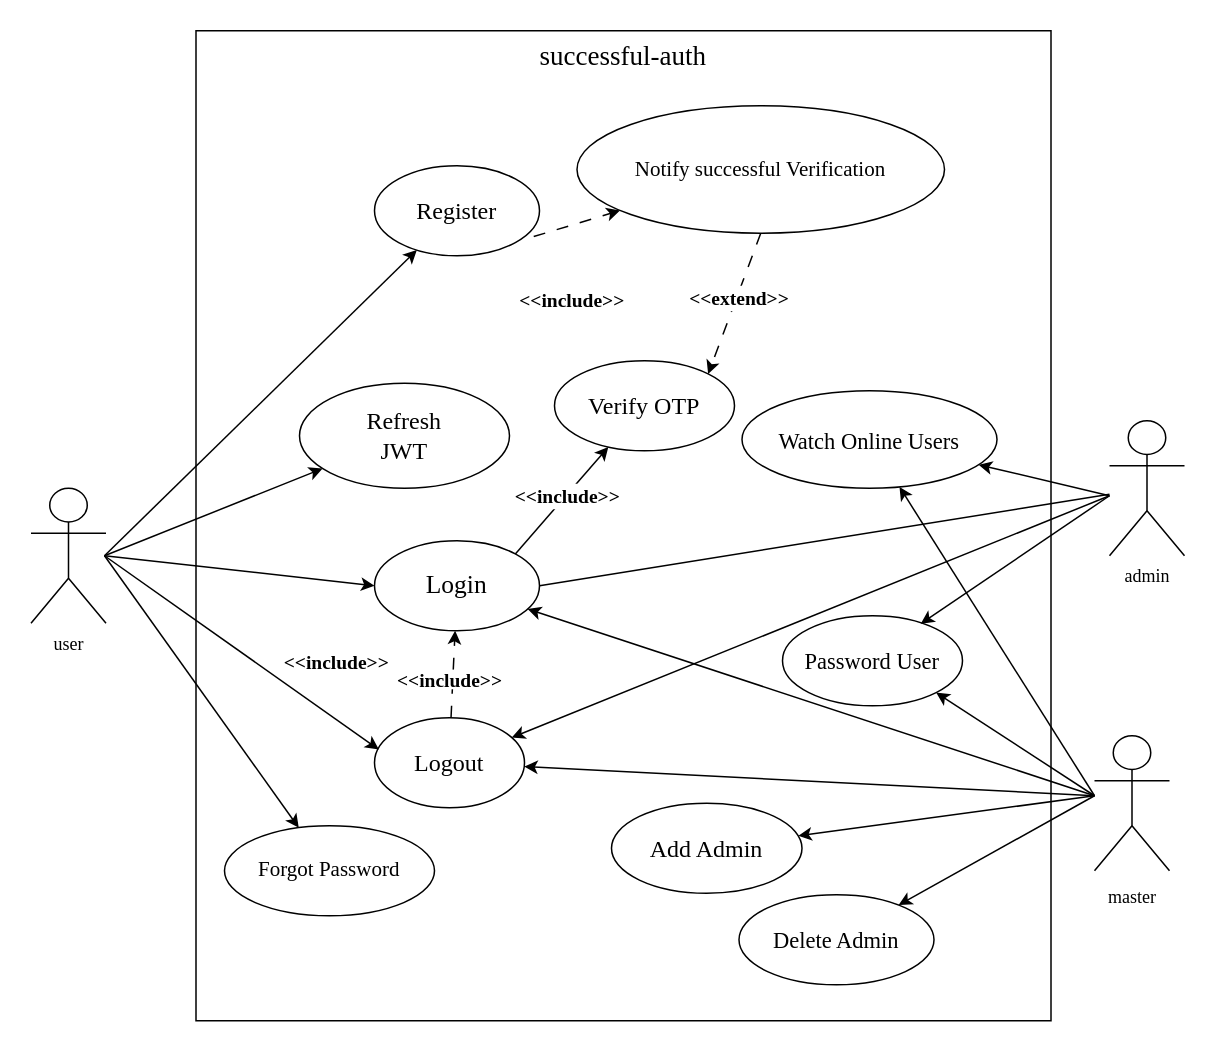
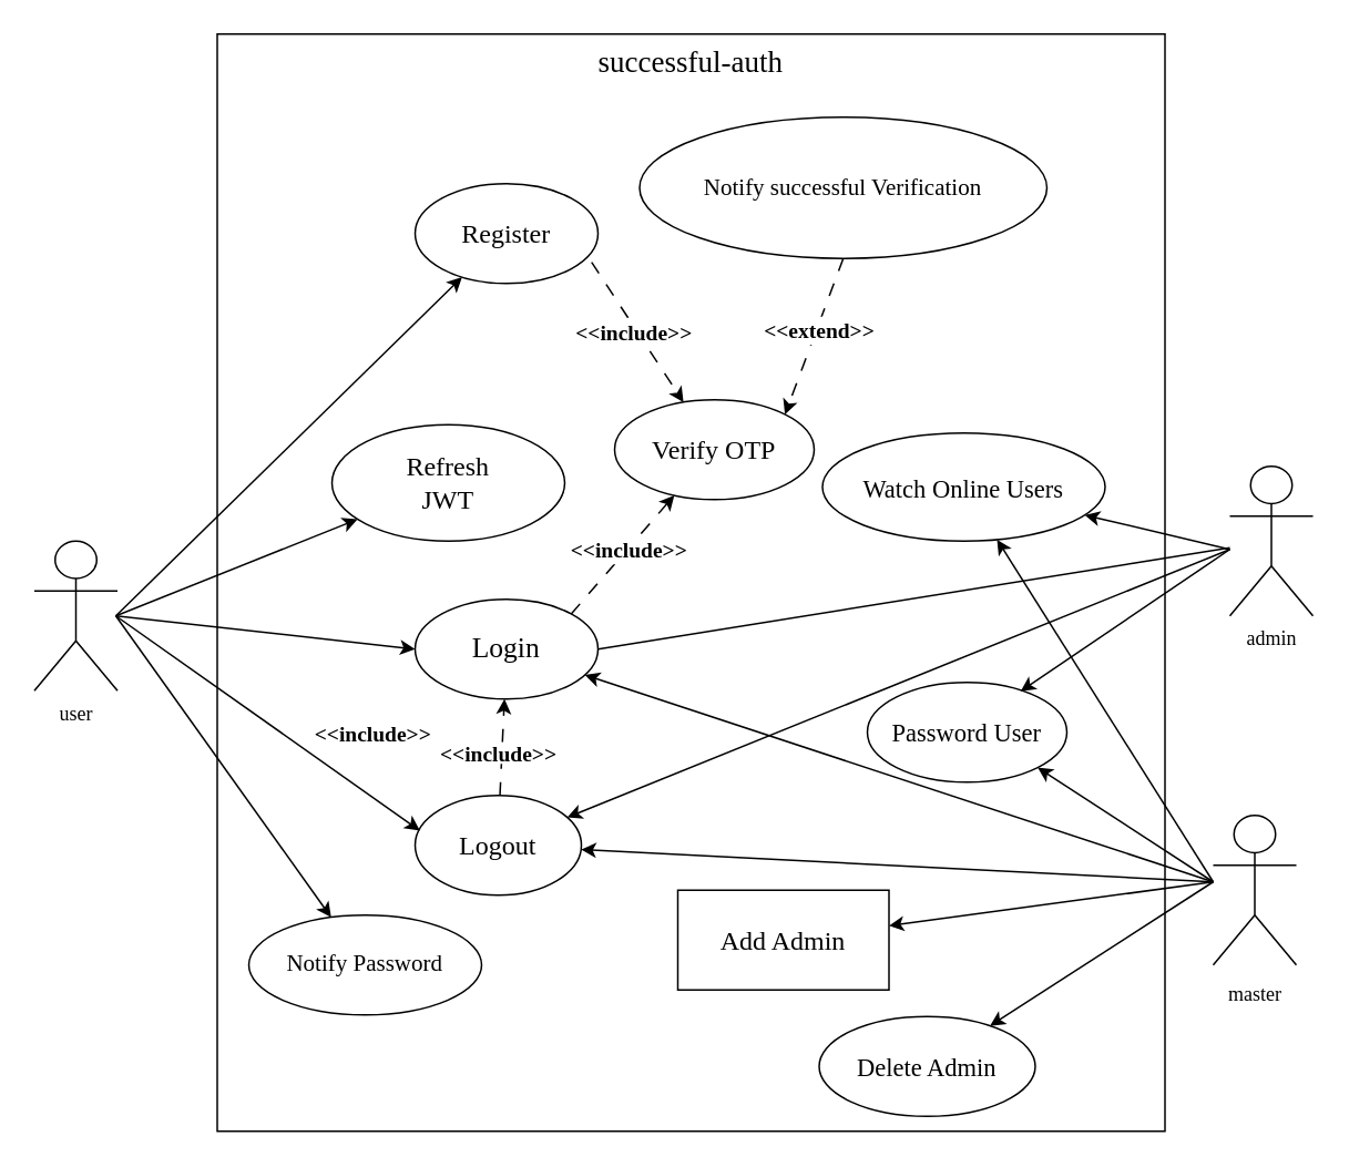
  <mxCell id="0" />
  <mxCell id="1" parent="0" />
  <mxCell id="2" value="&lt;div style=&quot;&quot;&gt;&lt;span style=&quot;background-color: initial;&quot;&gt;&lt;font style=&quot;font-size: 18px;&quot;&gt;successful-auth&lt;/font&gt;&lt;/span&gt;&lt;/div&gt;" style="whiteSpace=wrap;html=1;verticalAlign=top;align=center;labelBorderColor=none;fontFamily=Times New Roman;fontSize=18;fontStyle=0" parent="1" vertex="1"><mxGeometry x="130" y="20" width="570" height="660" as="geometry" /></mxCell>
  <mxCell id="3" value="user" style="shape=umlActor;verticalLabelPosition=bottom;verticalAlign=top;html=1;outlineConnect=0;fontFamily=Comic Sans MS;" parent="1" vertex="1"><mxGeometry x="20" y="325" width="50" height="90" as="geometry" /></mxCell>
  <mxCell id="4" value="admin" style="shape=umlActor;verticalLabelPosition=bottom;verticalAlign=top;html=1;outlineConnect=0;fontFamily=Comic Sans MS;" parent="1" vertex="1"><mxGeometry x="739" y="280" width="50" height="90" as="geometry" /></mxCell>
  <mxCell id="5" value="&lt;font style=&quot;font-size: 16px;&quot;&gt;Register&lt;/font&gt;" style="ellipse;whiteSpace=wrap;html=1;fontFamily=Comic Sans MS;fontSize=16;" parent="1" vertex="1"><mxGeometry x="249" y="110" width="110" height="60" as="geometry" /></mxCell>
  <mxCell id="6" value="" style="endArrow=classic;html=1;labelBorderColor=none;fontFamily=Comic Sans MS;fontSize=18;" parent="1" target="5" edge="1"><mxGeometry width="50" height="50" relative="1" as="geometry"><mxPoint x="69" y="370" as="sourcePoint" /><mxPoint x="459" y="300" as="targetPoint" /></mxGeometry></mxCell>
  <mxCell id="7" value="" style="endArrow=classic;html=1;labelBorderColor=none;fontFamily=Comic Sans MS;fontSize=18;entryX=0;entryY=0.5;entryDx=0;entryDy=0;" parent="1" target="8" edge="1"><mxGeometry width="50" height="50" relative="1" as="geometry"><mxPoint x="69" y="370" as="sourcePoint" /><mxPoint x="69" y="520" as="targetPoint" /></mxGeometry></mxCell>
  <mxCell id="8" value="Login" style="ellipse;whiteSpace=wrap;html=1;labelBorderColor=none;fontFamily=Comic Sans MS;fontSize=17;" parent="1" vertex="1"><mxGeometry x="249" y="360" width="110" height="60" as="geometry" /></mxCell>
  <mxCell id="9" value="" style="endArrow=none;html=1;labelBorderColor=none;fontFamily=Comic Sans MS;fontSize=18;targetPerimeterSpacing=0;entryX=1;entryY=0.5;entryDx=0;entryDy=0;" parent="1" source="4" target="8" edge="1"><mxGeometry width="50" height="50" relative="1" as="geometry"><mxPoint x="739" y="370" as="sourcePoint" /><mxPoint x="459" y="300" as="targetPoint" /></mxGeometry></mxCell>
  <mxCell id="10" value="Logout" style="ellipse;whiteSpace=wrap;html=1;labelBorderColor=none;fontFamily=Comic Sans MS;fontSize=16;" parent="1" vertex="1"><mxGeometry x="249" y="478" width="100" height="60" as="geometry" /></mxCell>
  <mxCell id="11" value="" style="endArrow=classic;html=1;labelBorderColor=none;fontFamily=Comic Sans MS;fontSize=18;targetPerimeterSpacing=0;entryX=0.029;entryY=0.353;entryDx=0;entryDy=0;entryPerimeter=0;" parent="1" target="10" edge="1"><mxGeometry width="50" height="50" relative="1" as="geometry"><mxPoint x="69" y="370" as="sourcePoint" /><mxPoint x="459" y="310" as="targetPoint" /></mxGeometry></mxCell>
  <mxCell id="12" value="" style="endArrow=classic;html=1;" parent="1" target="10" edge="1"><mxGeometry width="50" height="50" relative="1" as="geometry"><mxPoint x="739" y="330" as="sourcePoint" /><mxPoint x="409" y="240" as="targetPoint" /></mxGeometry></mxCell>
  <mxCell id="13" value="&lt;font face=&quot;Comic Sans MS&quot; style=&quot;font-size: 16px;&quot;&gt;Verify OTP&lt;br style=&quot;font-size: 16px;&quot;&gt;&lt;/font&gt;" style="ellipse;whiteSpace=wrap;html=1;fontSize=16;" parent="1" vertex="1"><mxGeometry x="369" y="240" width="120" height="60" as="geometry" /></mxCell>
- <mxCell id="14" value="" style="endArrow=classic;html=1;dashed=1;dashPattern=8 8;fontFamily=Comic Sans MS;fontSize=18;exitX=0.965;exitY=0.787;exitDx=0;exitDy=0;exitPerimeter=0;" parent="1" source="5" target="18" edge="1"><mxGeometry relative="1" as="geometry"><mxPoint x="289" y="260" as="sourcePoint" /><mxPoint x="389" y="260" as="targetPoint" /></mxGeometry></mxCell>
- <mxCell id="15" value="" style="endArrow=classic;html=1;dashed=0;dashPattern=8 8;fontFamily=Comic Sans MS;fontSize=18;exitX=1;exitY=0;exitDx=0;exitDy=0;" parent="1" source="8" target="13" edge="1"><mxGeometry relative="1" as="geometry"><mxPoint x="289" y="260" as="sourcePoint" /><mxPoint x="389" y="260" as="targetPoint" /></mxGeometry></mxCell>
+ <mxCell id="14" value="" style="endArrow=classic;html=1;dashed=1;dashPattern=8 8;fontFamily=Comic Sans MS;fontSize=18;exitX=0.965;exitY=0.787;exitDx=0;exitDy=0;exitPerimeter=0;" parent="1" source="5" target="13" edge="1"><mxGeometry relative="1" as="geometry"><mxPoint x="289" y="260" as="sourcePoint" /><mxPoint x="389" y="260" as="targetPoint" /></mxGeometry></mxCell>
+ <mxCell id="15" value="" style="endArrow=classic;html=1;dashed=1;dashPattern=8 8;fontFamily=Comic Sans MS;fontSize=18;exitX=1;exitY=0;exitDx=0;exitDy=0;" parent="1" source="8" target="13" edge="1"><mxGeometry relative="1" as="geometry"><mxPoint x="289" y="260" as="sourcePoint" /><mxPoint x="389" y="260" as="targetPoint" /></mxGeometry></mxCell>
  <mxCell id="16" value="&lt;&lt;include&gt;&gt;" style="text;align=center;fontStyle=1;verticalAlign=middle;spacingLeft=3;spacingRight=3;strokeColor=none;rotatable=0;points=[[0,0.5],[1,0.5]];portConstraint=eastwest;labelBackgroundColor=default;labelBorderColor=none;fontFamily=Comic Sans MS;fontSize=13;fontColor=default;" parent="1" vertex="1"><mxGeometry x="376" y="194" width="10" height="10" as="geometry" /></mxCell>
  <mxCell id="17" value="&lt;&lt;include&gt;&gt;" style="text;align=center;fontStyle=1;verticalAlign=middle;spacingLeft=3;spacingRight=3;strokeColor=none;rotatable=0;points=[[0,0.5],[1,0.5]];portConstraint=eastwest;labelBackgroundColor=default;labelBorderColor=none;fontFamily=Comic Sans MS;fontSize=13;fontColor=default;" parent="1" vertex="1"><mxGeometry x="373" y="329" width="10" as="geometry" /></mxCell>
  <mxCell id="18" value="&lt;font style=&quot;font-size: 14px;&quot;&gt;Notify successful Verification&lt;br style=&quot;font-size: 14px;&quot;&gt;&lt;/font&gt;" style="ellipse;whiteSpace=wrap;html=1;labelBackgroundColor=default;labelBorderColor=none;fontFamily=Comic Sans MS;fontSize=14;fontColor=default;" parent="1" vertex="1"><mxGeometry x="384" y="70" width="245" height="85" as="geometry" /></mxCell>
  <mxCell id="19" value="" style="endArrow=classic;html=1;dashed=1;dashPattern=8 8;fontFamily=Comic Sans MS;fontSize=18;fontColor=default;entryX=1;entryY=0;entryDx=0;entryDy=0;exitX=0.5;exitY=1;exitDx=0;exitDy=0;" parent="1" source="18" target="13" edge="1"><mxGeometry width="50" height="50" relative="1" as="geometry"><mxPoint x="429" y="340" as="sourcePoint" /><mxPoint x="479" y="290" as="targetPoint" /></mxGeometry></mxCell>
  <mxCell id="20" value="&lt;&lt;extend&gt;&gt;" style="text;align=center;fontStyle=1;verticalAlign=middle;spacingLeft=3;spacingRight=3;strokeColor=none;rotatable=0;points=[[0,0.5],[1,0.5]];portConstraint=eastwest;labelBackgroundColor=default;labelBorderColor=none;fontFamily=Comic Sans MS;fontSize=13;fontColor=default;" parent="1" vertex="1"><mxGeometry x="492" y="197" as="geometry" /></mxCell>
  <mxCell id="21" value="Refresh&lt;br&gt;JWT" style="ellipse;whiteSpace=wrap;html=1;labelBackgroundColor=default;labelBorderColor=none;fontFamily=Comic Sans MS;fontSize=16;fontColor=default;" parent="1" vertex="1"><mxGeometry x="199" y="255" width="140" height="70" as="geometry" /></mxCell>
  <mxCell id="22" value="" style="endArrow=classic;html=1;fontFamily=Comic Sans MS;fontSize=16;fontColor=default;" parent="1" target="21" edge="1"><mxGeometry width="50" height="50" relative="1" as="geometry"><mxPoint x="69" y="370" as="sourcePoint" /><mxPoint x="479" y="300" as="targetPoint" /></mxGeometry></mxCell>
- <mxCell id="23" value="Add Admin" style="ellipse;whiteSpace=wrap;html=1;labelBackgroundColor=default;labelBorderColor=none;fontFamily=Comic Sans MS;fontSize=16;fontColor=default;" parent="1" vertex="1"><mxGeometry x="407" y="535" width="127" height="60" as="geometry" /></mxCell>
+ <mxCell id="23" value="Add Admin" style="whiteSpace=wrap;html=1;labelBackgroundColor=default;labelBorderColor=none;fontFamily=Comic Sans MS;fontSize=16;fontColor=default;rounded=0;" parent="1" vertex="1"><mxGeometry x="407" y="535" width="127" height="60" as="geometry" /></mxCell>
  <mxCell id="24" value="&lt;font style=&quot;font-size: 12px;&quot;&gt;master&lt;/font&gt;" style="shape=umlActor;verticalLabelPosition=bottom;verticalAlign=top;html=1;labelBackgroundColor=default;labelBorderColor=none;fontFamily=Comic Sans MS;fontSize=16;fontColor=default;" parent="1" vertex="1"><mxGeometry x="729" y="490" width="50" height="90" as="geometry" /></mxCell>
  <mxCell id="25" value="" style="endArrow=classic;html=1;fontFamily=Comic Sans MS;fontSize=12;fontColor=default;" parent="1" target="8" edge="1"><mxGeometry width="50" height="50" relative="1" as="geometry"><mxPoint x="729" y="530" as="sourcePoint" /><mxPoint x="459" y="300" as="targetPoint" /></mxGeometry></mxCell>
  <mxCell id="26" value="" style="endArrow=classic;html=1;fontFamily=Comic Sans MS;fontSize=12;fontColor=default;" parent="1" target="10" edge="1"><mxGeometry width="50" height="50" relative="1" as="geometry"><mxPoint x="729" y="530" as="sourcePoint" /><mxPoint x="459" y="300" as="targetPoint" /></mxGeometry></mxCell>
  <mxCell id="27" value="" style="endArrow=classic;html=1;fontFamily=Comic Sans MS;fontSize=12;fontColor=default;" parent="1" target="23" edge="1"><mxGeometry width="50" height="50" relative="1" as="geometry"><mxPoint x="729" y="530" as="sourcePoint" /><mxPoint x="459" y="300" as="targetPoint" /></mxGeometry></mxCell>
- <mxCell id="28" value="&lt;font style=&quot;font-size: 15px;&quot;&gt;Delete Admin&lt;/font&gt;" style="ellipse;whiteSpace=wrap;html=1;labelBackgroundColor=default;labelBorderColor=none;fontFamily=Comic Sans MS;fontSize=12;fontColor=default;" parent="1" vertex="1"><mxGeometry x="492" y="596" width="130" height="60" as="geometry" /></mxCell>
+ <mxCell id="28" value="&lt;font style=&quot;font-size: 15px;&quot;&gt;Delete Admin&lt;/font&gt;" style="ellipse;whiteSpace=wrap;html=1;labelBackgroundColor=default;labelBorderColor=none;fontFamily=Comic Sans MS;fontSize=12;fontColor=default;" parent="1" vertex="1"><mxGeometry x="492" y="611" width="130" height="60" as="geometry" /></mxCell>
  <mxCell id="29" value="" style="endArrow=classic;html=1;fontFamily=Comic Sans MS;fontSize=15;fontColor=default;" parent="1" target="28" edge="1"><mxGeometry width="50" height="50" relative="1" as="geometry"><mxPoint x="729" y="530" as="sourcePoint" /><mxPoint x="459" y="300" as="targetPoint" /></mxGeometry></mxCell>
  <mxCell id="30" value="Password User" style="ellipse;whiteSpace=wrap;html=1;labelBackgroundColor=default;labelBorderColor=none;fontFamily=Comic Sans MS;fontSize=15;fontColor=default;" parent="1" vertex="1"><mxGeometry x="521" y="410" width="120" height="60" as="geometry" /></mxCell>
  <mxCell id="31" value="" style="endArrow=classic;html=1;fontFamily=Comic Sans MS;fontSize=15;fontColor=default;entryX=1;entryY=1;entryDx=0;entryDy=0;" parent="1" target="30" edge="1"><mxGeometry width="50" height="50" relative="1" as="geometry"><mxPoint x="729" y="530" as="sourcePoint" /><mxPoint x="459" y="300" as="targetPoint" /></mxGeometry></mxCell>
  <mxCell id="32" value="" style="endArrow=classic;html=1;fontFamily=Comic Sans MS;fontSize=15;fontColor=default;entryX=0.768;entryY=0.09;entryDx=0;entryDy=0;entryPerimeter=0;" parent="1" target="30" edge="1"><mxGeometry width="50" height="50" relative="1" as="geometry"><mxPoint x="739" y="330" as="sourcePoint" /><mxPoint x="459" y="300" as="targetPoint" /></mxGeometry></mxCell>
  <mxCell id="33" value="Watch Online Users" style="ellipse;whiteSpace=wrap;html=1;labelBackgroundColor=default;labelBorderColor=none;fontFamily=Comic Sans MS;fontSize=15;fontColor=default;" parent="1" vertex="1"><mxGeometry x="494" y="260" width="170" height="65" as="geometry" /></mxCell>
  <mxCell id="34" value="" style="endArrow=classic;html=1;fontFamily=Comic Sans MS;fontSize=15;fontColor=default;" parent="1" target="33" edge="1"><mxGeometry width="50" height="50" relative="1" as="geometry"><mxPoint x="739" y="330" as="sourcePoint" /><mxPoint x="459" y="280" as="targetPoint" /></mxGeometry></mxCell>
  <mxCell id="35" value="" style="endArrow=classic;html=1;fontFamily=Comic Sans MS;fontSize=15;fontColor=default;" parent="1" target="33" edge="1"><mxGeometry width="50" height="50" relative="1" as="geometry"><mxPoint x="729" y="530" as="sourcePoint" /><mxPoint x="459" y="280" as="targetPoint" /></mxGeometry></mxCell>
- <mxCell id="36" value="&lt;font style=&quot;font-size: 14px;&quot; face=&quot;Comic Sans MS&quot;&gt;Forgot Password&lt;/font&gt;" style="ellipse;whiteSpace=wrap;html=1;" parent="1" vertex="1"><mxGeometry x="149" y="550" width="140" height="60" as="geometry" /></mxCell>
+ <mxCell id="36" value="&lt;font style=&quot;font-size: 14px;&quot; face=&quot;Comic Sans MS&quot;&gt;Notify Password&lt;/font&gt;" style="ellipse;whiteSpace=wrap;html=1;" parent="1" vertex="1"><mxGeometry x="149" y="550" width="140" height="60" as="geometry" /></mxCell>
  <mxCell id="37" value="" style="endArrow=classic;html=1;fontFamily=Comic Sans MS;fontSize=14;" parent="1" target="36" edge="1"><mxGeometry width="50" height="50" relative="1" as="geometry"><mxPoint x="69" y="370" as="sourcePoint" /><mxPoint x="479" y="340" as="targetPoint" /></mxGeometry></mxCell>
  <mxCell id="38" value="" style="endArrow=classic;html=1;fontFamily=Comic Sans MS;fontSize=14;dashed=1;dashPattern=8 8;" parent="1" source="10" target="8" edge="1"><mxGeometry width="50" height="50" relative="1" as="geometry"><mxPoint x="429" y="390" as="sourcePoint" /><mxPoint x="479" y="340" as="targetPoint" /></mxGeometry></mxCell>
  <mxCell id="39" value="&amp;lt;&amp;lt;include&amp;gt;&amp;gt;" style="text;html=1;strokeColor=none;fillColor=default;align=center;verticalAlign=middle;whiteSpace=wrap;rounded=0;fontFamily=Comic Sans MS;fontSize=13;fontStyle=1" parent="1" vertex="1"><mxGeometry x="264" y="446" width="71" height="13" as="geometry" /></mxCell>
  <mxCell id="40" value="&amp;lt;&amp;lt;include&amp;gt;&amp;gt;" style="text;html=1;strokeColor=none;fillColor=default;align=center;verticalAlign=middle;whiteSpace=wrap;rounded=0;fontFamily=Comic Sans MS;fontSize=13;fontStyle=1" parent="1" vertex="1"><mxGeometry x="186" y="434" width="76" height="13" as="geometry" /></mxCell>
